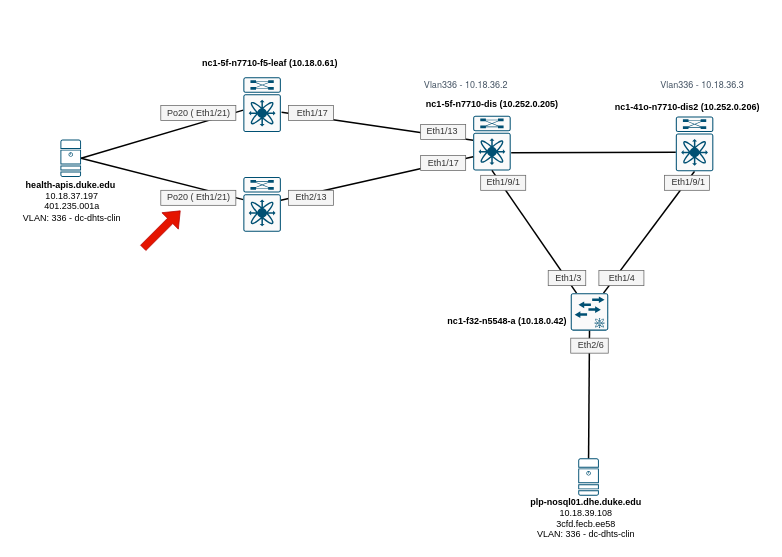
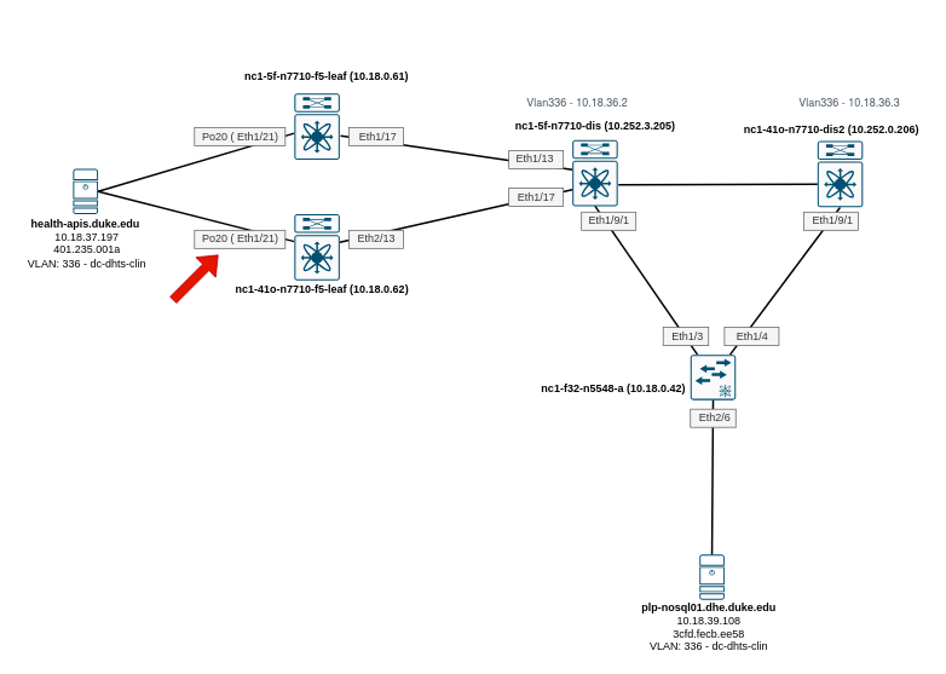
  <mxCell id="0" />
  <mxCell id="1" parent="0" />
  <mxCell id="2" value="" style="points=[[0.015,0.015,0],[0.985,0.015,0],[0.985,0.985,0],[0.015,0.985,0],[0.25,0,0],[0.5,0,0],[0.75,0,0],[1,0.25,0],[1,0.5,0],[1,0.75,0],[0.75,1,0],[0.5,1,0],[0.25,1,0],[0,0.75,0],[0,0.5,0],[0,0.25,0]];verticalLabelPosition=bottom;html=1;verticalAlign=top;aspect=fixed;align=center;pointerEvents=1;shape=mxgraph.cisco19.server;fillColor=#005073;strokeColor=none;" parent="1" vertex="1"><mxGeometry x="770" y="610" width="27.5" height="50" as="geometry" /></mxCell>
  <mxCell id="3" value="" style="edgeStyle=none;rounded=0;orthogonalLoop=1;jettySize=auto;html=1;endArrow=none;endFill=0;strokeWidth=2;entryX=1.019;entryY=0.64;entryDx=0;entryDy=0;entryPerimeter=0;" parent="1" source="4" target="24" edge="1"><mxGeometry relative="1" as="geometry"><mxPoint x="400" y="186" as="targetPoint" /></mxGeometry></mxCell>
  <mxCell id="4" value="" style="points=[[0.015,0.015,0],[0.985,0.015,0],[0.985,0.985,0],[0.015,0.985,0],[0.25,0,0],[0.5,0,0],[0.75,0,0],[1,0.25,0],[1,0.5,0],[1,0.75,0],[0.75,1,0],[0.5,1,0],[0.25,1,0],[0,0.75,0],[0,0.5,0],[0,0.25,0]];verticalLabelPosition=bottom;html=1;verticalAlign=top;aspect=fixed;align=center;pointerEvents=1;shape=mxgraph.cisco19.rect;prIcon=nexus_7k;fillColor=#FAFAFA;strokeColor=#005073;" parent="1" vertex="1"><mxGeometry x="630" y="153.5" width="50" height="73" as="geometry" /></mxCell>
  <mxCell id="5" value="" style="rounded=0;orthogonalLoop=1;jettySize=auto;html=1;strokeWidth=2;endArrow=none;endFill=0;entryX=0.5;entryY=1;entryDx=0;entryDy=0;entryPerimeter=0;" parent="1" source="7" target="16" edge="1"><mxGeometry relative="1" as="geometry"><mxPoint x="785" y="310" as="targetPoint" /></mxGeometry></mxCell>
  <mxCell id="6" value="" style="edgeStyle=none;rounded=0;orthogonalLoop=1;jettySize=auto;html=1;endArrow=none;endFill=0;strokeWidth=2;entryX=0.5;entryY=1;entryDx=0;entryDy=0;entryPerimeter=0;" parent="1" source="7" target="4" edge="1"><mxGeometry relative="1" as="geometry"><mxPoint x="785" y="310" as="targetPoint" /></mxGeometry></mxCell>
  <mxCell id="7" value="" style="points=[[0.015,0.015,0],[0.985,0.015,0],[0.985,0.985,0],[0.015,0.985,0],[0.25,0,0],[0.5,0,0],[0.75,0,0],[1,0.25,0],[1,0.5,0],[1,0.75,0],[0.75,1,0],[0.5,1,0],[0.25,1,0],[0,0.75,0],[0,0.5,0],[0,0.25,0]];verticalLabelPosition=bottom;html=1;verticalAlign=top;aspect=fixed;align=center;pointerEvents=1;shape=mxgraph.cisco19.rect;prIcon=nexus_5k;fillColor=#FAFAFA;strokeColor=#005073;" parent="1" vertex="1"><mxGeometry x="760" y="390" width="50" height="50" as="geometry" /></mxCell>
  <mxCell id="8" value="" style="endArrow=none;html=1;exitX=0.5;exitY=0;exitDx=0;exitDy=0;exitPerimeter=0;entryX=0.5;entryY=1;entryDx=0;entryDy=0;entryPerimeter=0;strokeWidth=2;" parent="1" source="2" target="7" edge="1"><mxGeometry width="50" height="50" relative="1" as="geometry"><mxPoint x="670" y="580" as="sourcePoint" /><mxPoint x="720" y="530" as="targetPoint" /></mxGeometry></mxCell>
  <mxCell id="9" value="&lt;div&gt;&lt;b&gt;nc1-f32-n5548-a&lt;span&gt;&#09;&lt;/span&gt;(10.18.0.42)&lt;/b&gt;&lt;/div&gt;&lt;div&gt;&lt;br&gt;&lt;/div&gt;" style="text;html=1;align=center;verticalAlign=middle;resizable=0;points=[];autosize=1;" parent="1" vertex="1"><mxGeometry x="590" y="420" width="170" height="30" as="geometry" /></mxCell>
  <mxCell id="10" value="&lt;b&gt;plp-nosql01.dhe.duke.edu &lt;/b&gt;&lt;br&gt;10.18.39.108&lt;br&gt;3cfd.fecb.ee58&lt;br&gt;VLAN: 336 - dc-dhts-clin" style="text;html=1;align=center;verticalAlign=middle;resizable=0;points=[];autosize=1;" parent="1" vertex="1"><mxGeometry x="700" y="660" width="160" height="60" as="geometry" /></mxCell>
  <mxCell id="11" value="Eth1/9/1" style="text;html=1;align=center;verticalAlign=middle;resizable=0;points=[];autosize=1;connectable=0;fillColor=#f5f5f5;strokeColor=#666666;fontColor=#333333;" parent="1" vertex="1"><mxGeometry x="640" y="233" width="60" height="20" as="geometry" /></mxCell>
- <mxCell id="12" value="nc1-5f-n7710-dis (10.252.0.205)" style="text;html=1;align=center;verticalAlign=middle;resizable=0;points=[];autosize=1;fontStyle=1" parent="1" vertex="1"><mxGeometry x="560" y="128.75" width="190" height="20" as="geometry" /></mxCell>
+ <mxCell id="12" value="nc1-5f-n7710-dis (10.252.3.205)" style="text;html=1;align=center;verticalAlign=middle;resizable=0;points=[];autosize=1;fontStyle=1" parent="1" vertex="1"><mxGeometry x="560" y="128.75" width="190" height="20" as="geometry" /></mxCell>
  <mxCell id="13" value="&lt;div&gt;&amp;nbsp;Eth2/6&lt;/div&gt;" style="text;html=1;align=center;verticalAlign=middle;resizable=0;points=[];autosize=1;fillColor=#f5f5f5;strokeColor=#666666;fontColor=#333333;" parent="1" vertex="1"><mxGeometry x="760" y="450" width="50" height="20" as="geometry" /></mxCell>
  <mxCell id="14" value="&lt;div&gt;&lt;b&gt;&lt;br&gt;&lt;/b&gt;&lt;/div&gt;&lt;div&gt;&lt;b&gt;nc1-41o-n7710-dis2 (10.252.0.206)&lt;/b&gt;&lt;/div&gt;" style="text;html=1;align=center;verticalAlign=middle;resizable=0;points=[];autosize=1;" parent="1" vertex="1"><mxGeometry x="810" y="118.75" width="210" height="30" as="geometry" /></mxCell>
  <mxCell id="15" value="" style="edgeStyle=none;rounded=0;orthogonalLoop=1;jettySize=auto;html=1;endArrow=none;endFill=0;strokeWidth=2;fontColor=#333333;entryX=1.013;entryY=0.676;entryDx=0;entryDy=0;entryPerimeter=0;exitX=0.009;exitY=0.654;exitDx=0;exitDy=0;exitPerimeter=0;" parent="1" source="16" target="4" edge="1"><mxGeometry relative="1" as="geometry" /></mxCell>
  <mxCell id="16" value="" style="points=[[0.015,0.015,0],[0.985,0.015,0],[0.985,0.985,0],[0.015,0.985,0],[0.25,0,0],[0.5,0,0],[0.75,0,0],[1,0.25,0],[1,0.5,0],[1,0.75,0],[0.75,1,0],[0.5,1,0],[0.25,1,0],[0,0.75,0],[0,0.5,0],[0,0.25,0]];verticalLabelPosition=bottom;html=1;verticalAlign=top;aspect=fixed;align=center;pointerEvents=1;shape=mxgraph.cisco19.rect;prIcon=nexus_7k;fillColor=#FAFAFA;strokeColor=#005073;" parent="1" vertex="1"><mxGeometry x="900" y="154.5" width="50" height="73" as="geometry" /></mxCell>
  <mxCell id="17" value="&amp;nbsp;Eth1/9/1" style="text;html=1;align=center;verticalAlign=middle;resizable=0;points=[];autosize=1;fillColor=#f5f5f5;strokeColor=#666666;fontColor=#333333;" parent="1" vertex="1"><mxGeometry x="885" y="233" width="60" height="20" as="geometry" /></mxCell>
  <mxCell id="18" value="&amp;nbsp;Eth1/4&amp;nbsp;" style="text;html=1;align=center;verticalAlign=middle;resizable=0;points=[];autosize=1;fillColor=#f5f5f5;strokeColor=#666666;fontColor=#333333;" parent="1" vertex="1"><mxGeometry x="797.5" y="360" width="60" height="20" as="geometry" /></mxCell>
  <mxCell id="19" value="&amp;nbsp;Eth1/3" style="text;html=1;align=center;verticalAlign=middle;resizable=0;points=[];autosize=1;fillColor=#f5f5f5;strokeColor=#666666;fontColor=#333333;" parent="1" vertex="1"><mxGeometry x="730" y="360" width="50" height="20" as="geometry" /></mxCell>
  <mxCell id="20" value="&lt;div style=&quot;text-align: left&quot;&gt;&lt;span&gt;&lt;font color=&quot;#455464&quot; face=&quot;sourcesanspro, helvetica neue, helvetica, arial, sans-serif&quot;&gt;Vlan336 - 10.18.36.3&lt;/font&gt;&lt;/span&gt;&lt;/div&gt;" style="text;html=1;align=center;verticalAlign=middle;resizable=0;points=[];autosize=1;" parent="1" vertex="1"><mxGeometry x="870" y="102.25" width="130" height="20" as="geometry" /></mxCell>
  <mxCell id="21" value="" style="points=[[0.015,0.015,0],[0.985,0.015,0],[0.985,0.985,0],[0.015,0.985,0],[0.25,0,0],[0.5,0,0],[0.75,0,0],[1,0.25,0],[1,0.5,0],[1,0.75,0],[0.75,1,0],[0.5,1,0],[0.25,1,0],[0,0.75,0],[0,0.5,0],[0,0.25,0]];verticalLabelPosition=bottom;html=1;verticalAlign=top;aspect=fixed;align=center;pointerEvents=1;shape=mxgraph.cisco19.server;fillColor=#005073;strokeColor=none;" parent="1" vertex="1"><mxGeometry x="80" y="185.25" width="27.5" height="50" as="geometry" /></mxCell>
  <mxCell id="22" value="&lt;div&gt;&lt;b&gt;health-apis.duke.edu&amp;nbsp;&lt;/b&gt;&lt;/div&gt;&lt;div&gt;10.18.37.197&lt;/div&gt;401.235.001a&lt;div&gt;&lt;span&gt;VLAN: 336 - dc-dhts-clin&lt;/span&gt;&lt;br&gt;&lt;/div&gt;&lt;div&gt;&lt;br&gt;&lt;/div&gt;" style="text;html=1;align=center;verticalAlign=middle;resizable=0;points=[];autosize=1;" parent="1" vertex="1"><mxGeometry x="20" y="235.25" width="150" height="80" as="geometry" /></mxCell>
  <mxCell id="23" value="" style="edgeStyle=none;rounded=0;orthogonalLoop=1;jettySize=auto;html=1;endArrow=none;endFill=0;strokeWidth=2;fontColor=#333333;entryX=1;entryY=0.5;entryDx=0;entryDy=0;entryPerimeter=0;" parent="1" source="24" target="21" edge="1"><mxGeometry relative="1" as="geometry"><mxPoint x="243.75" y="138.75" as="targetPoint" /></mxGeometry></mxCell>
  <mxCell id="24" value="" style="points=[[0.015,0.015,0],[0.985,0.015,0],[0.985,0.985,0],[0.015,0.985,0],[0.25,0,0],[0.5,0,0],[0.75,0,0],[1,0.25,0],[1,0.5,0],[1,0.75,0],[0.75,1,0],[0.5,1,0],[0.25,1,0],[0,0.75,0],[0,0.5,0],[0,0.25,0]];verticalLabelPosition=bottom;html=1;verticalAlign=top;aspect=fixed;align=center;pointerEvents=1;shape=mxgraph.cisco19.rect;prIcon=nexus_7k;fillColor=#FAFAFA;strokeColor=#005073;" parent="1" vertex="1"><mxGeometry x="323.75" y="102.25" width="50" height="73" as="geometry" /></mxCell>
  <mxCell id="25" value="Eth1/13&amp;nbsp;" style="text;html=1;align=center;verticalAlign=middle;resizable=0;points=[];autosize=1;fillColor=#f5f5f5;strokeColor=#666666;fontColor=#333333;connectable=0;" parent="1" vertex="1"><mxGeometry x="560" y="165.25" width="60" height="20" as="geometry" /></mxCell>
  <mxCell id="26" value="&amp;nbsp;Eth1/17" style="text;html=1;align=center;verticalAlign=middle;resizable=0;points=[];autosize=1;fillColor=#f5f5f5;strokeColor=#666666;fontColor=#333333;connectable=0;" parent="1" vertex="1"><mxGeometry x="383.75" y="140" width="60" height="20" as="geometry" /></mxCell>
  <mxCell id="27" value="nc1-5f-n7710-f5-leaf (10.18.0.61)" style="text;html=1;align=center;verticalAlign=middle;resizable=0;points=[];autosize=1;fontStyle=1" parent="1" vertex="1"><mxGeometry x="258.75" y="73.75" width="200" height="20" as="geometry" /></mxCell>
  <mxCell id="28" value="" style="edgeStyle=none;rounded=0;orthogonalLoop=1;jettySize=auto;html=1;endArrow=none;endFill=0;strokeWidth=2;entryX=0;entryY=0.75;entryDx=0;entryDy=0;entryPerimeter=0;" parent="1" source="30" target="4" edge="1"><mxGeometry relative="1" as="geometry"><mxPoint x="465" y="276.5" as="targetPoint" /></mxGeometry></mxCell>
  <mxCell id="29" value="" style="edgeStyle=none;rounded=0;orthogonalLoop=1;jettySize=auto;html=1;endArrow=none;endFill=0;strokeWidth=2;fontColor=#333333;entryX=1;entryY=0.5;entryDx=0;entryDy=0;entryPerimeter=0;" parent="1" source="30" target="21" edge="1"><mxGeometry relative="1" as="geometry"><mxPoint x="233.75" y="271.75" as="targetPoint" /></mxGeometry></mxCell>
  <mxCell id="30" value="" style="points=[[0.015,0.015,0],[0.985,0.015,0],[0.985,0.985,0],[0.015,0.985,0],[0.25,0,0],[0.5,0,0],[0.75,0,0],[1,0.25,0],[1,0.5,0],[1,0.75,0],[0.75,1,0],[0.5,1,0],[0.25,1,0],[0,0.75,0],[0,0.5,0],[0,0.25,0]];verticalLabelPosition=bottom;html=1;verticalAlign=top;aspect=fixed;align=center;pointerEvents=1;shape=mxgraph.cisco19.rect;prIcon=nexus_7k;fillColor=#FAFAFA;strokeColor=#005073;" parent="1" vertex="1"><mxGeometry x="323.75" y="235.25" width="50" height="73" as="geometry" /></mxCell>
+ <mxCell id="31" value="nc1-41o-n7710-f5-leaf (10.18.0.62)" style="text;html=1;align=center;verticalAlign=middle;resizable=0;points=[];autosize=1;fontStyle=1" parent="1" vertex="1"><mxGeometry x="248.75" y="308.25" width="210" height="20" as="geometry" /></mxCell>
  <mxCell id="32" value="&lt;span style=&quot;color: rgba(0 , 0 , 0 , 0) ; font-family: monospace ; font-size: 0px&quot;&gt;%3CmxGraphModel%3E%3Croot%3E%3CmxCell%20id%3D%220%22%2F%3E%3CmxCell%20id%3D%221%22%20parent%3D%220%22%2F%3E%3CmxCell%20id%3D%222%22%20value%3D%22%26lt%3Bdiv%20style%3D%26quot%3Btext-align%3A%20left%26quot%3B%26gt%3B%26lt%3Bspan%26gt%3B%26lt%3Bfont%20color%3D%26quot%3B%23455464%26quot%3B%20face%3D%26quot%3Bsourcesanspro%2C%20helvetica%20neue%2C%20helvetica%2C%20arial%2C%20sans-serif%26quot%3B%26gt%3BVlan336%20-%2010.18.36.3%26lt%3B%2Ffont%26gt%3B%26lt%3B%2Fspan%26gt%3B%26lt%3B%2Fdiv%26gt%3B%22%20style%3D%22text%3Bhtml%3D1%3Balign%3Dcenter%3BverticalAlign%3Dmiddle%3Bresizable%3D0%3Bpoints%3D%5B%5D%3Bautosize%3D1%3B%22%20vertex%3D%221%22%20parent%3D%221%22%3E%3CmxGeometry%20x%3D%22575%22%20y%3D%22180%22%20width%3D%22130%22%20height%3D%2220%22%20as%3D%22geometry%22%2F%3E%3C%2FmxCell%3E%3C%2Froot%3E%3C%2FmxGraphModel%3E&lt;/span&gt;" style="text;html=1;align=center;verticalAlign=middle;resizable=0;points=[];autosize=1;" parent="1" vertex="1"><mxGeometry x="750" y="20" width="20" height="20" as="geometry" /></mxCell>
- <mxCell id="33" value="&lt;div style=&quot;text-align: left&quot;&gt;&lt;span&gt;&lt;font color=&quot;#455464&quot; face=&quot;sourcesanspro, helvetica neue, helvetica, arial, sans-serif&quot;&gt;Vlan336 - 10.18.36.2&lt;/font&gt;&lt;/span&gt;&lt;/div&gt;" style="text;html=1;align=center;verticalAlign=middle;resizable=0;points=[];autosize=1;" parent="1" vertex="1"><mxGeometry x="555" y="102.25" width="130" height="20" as="geometry" /></mxCell>
+ <mxCell id="33" value="&lt;div style=&quot;text-align: left&quot;&gt;&lt;span&gt;&lt;font color=&quot;#455464&quot; face=&quot;sourcesanspro, helvetica neue, helvetica, arial, sans-serif&quot;&gt;Vlan336 - 10.18.36.2&lt;/font&gt;&lt;/span&gt;&lt;/div&gt;" style="text;html=1;align=center;verticalAlign=middle;resizable=0;points=[];autosize=1;" parent="1" vertex="1"><mxGeometry x="570" y="102.25" width="130" height="20" as="geometry" /></mxCell>
  <mxCell id="34" value="Eth1/17" style="text;html=1;align=center;verticalAlign=middle;resizable=0;points=[];autosize=1;connectable=0;fillColor=#f5f5f5;strokeColor=#666666;fontColor=#333333;" parent="1" vertex="1"><mxGeometry x="560" y="206.5" width="60" height="20" as="geometry" /></mxCell>
  <mxCell id="35" value="Eth2/13" style="text;html=1;align=center;verticalAlign=middle;resizable=0;points=[];autosize=1;fillColor=#f5f5f5;strokeColor=#666666;fontColor=#333333;connectable=0;" parent="1" vertex="1"><mxGeometry x="383.75" y="253" width="60" height="20" as="geometry" /></mxCell>
  <mxCell id="36" value="Po20 (&amp;nbsp;Eth1/21)" style="text;html=1;align=center;verticalAlign=middle;resizable=0;points=[];autosize=1;fontColor=#333333;fillColor=#f5f5f5;strokeColor=#666666;connectable=0;" parent="1" vertex="1"><mxGeometry x="213.75" y="140" width="100" height="20" as="geometry" /></mxCell>
  <mxCell id="37" value="Po20 (&amp;nbsp;Eth1/21)" style="text;html=1;align=center;verticalAlign=middle;resizable=0;points=[];autosize=1;fontColor=#333333;fillColor=#f5f5f5;strokeColor=#666666;connectable=0;" parent="1" vertex="1"><mxGeometry x="213.75" y="253" width="100" height="20" as="geometry" /></mxCell>
  <mxCell id="38" value="" style="shape=flexArrow;endArrow=classic;html=1;fillColor=#e51400;strokeColor=#B20000;" parent="1" edge="1"><mxGeometry width="50" height="50" relative="1" as="geometry"><mxPoint x="190" y="330" as="sourcePoint" /><mxPoint x="240" y="280" as="targetPoint" /></mxGeometry></mxCell>
